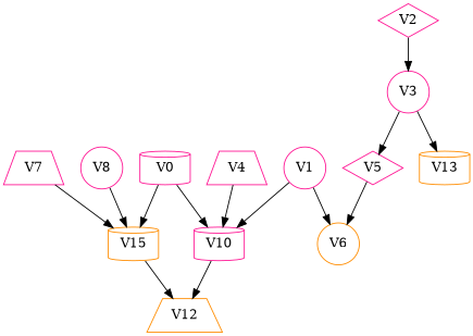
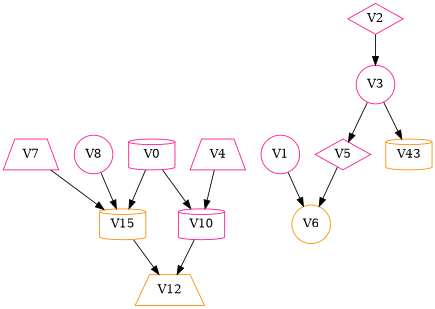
  strict digraph {
    concentrate=True
    node [color=deeppink shape=cylinder]
    V0
    V10
    n3 [color=darkorange label=V15]
    V12 [color=darkorange shape=trapezium]
    V1 [shape=circle]
    V6 [color=darkorange shape=circle]
    V2 [shape=diamond]
    V3 [shape=circle]
-   V13 [color=darkorange]
+   V13 [color=darkorange label=V43]
    V5 [shape=diamond]
    V4 [shape=trapezium]
    V7 [shape=trapezium]
    V8 [shape=circle]
    V0 -> V10
    V0 -> n3
    V10 -> V12
    n3 -> V12
-   V1 -> V10
    V1 -> V6
    V2 -> V3
    V3 -> V13
    V3 -> V5
    V5 -> V6
    V4 -> V10
    V7 -> n3
    V8 -> n3
  }
